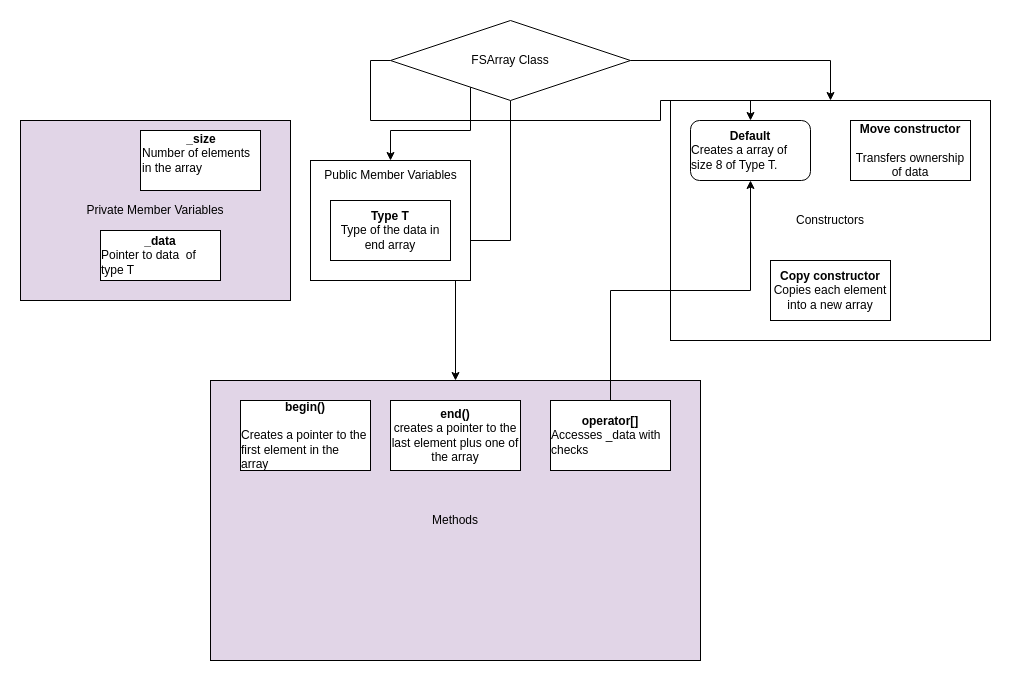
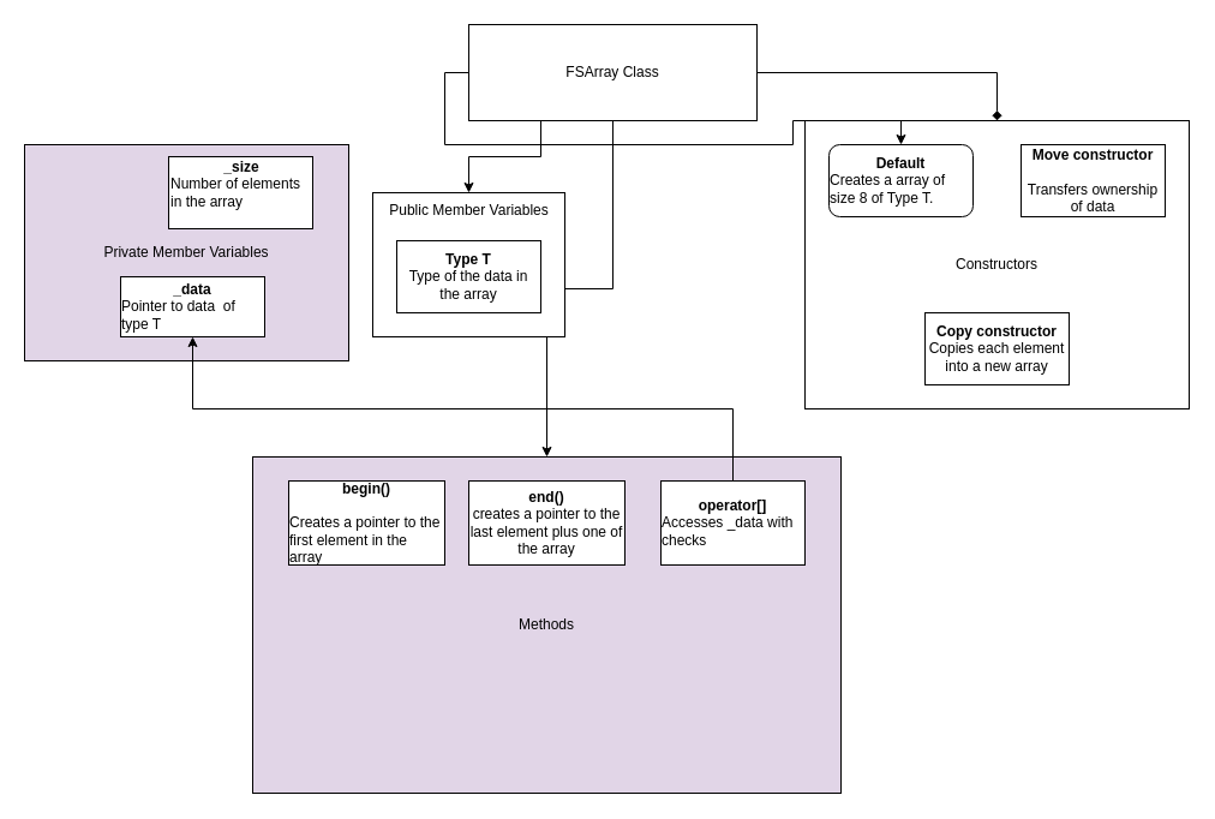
  <mxCell id="0" />
  <mxCell id="1" parent="0" />
  <mxCell id="2" value="Constructors" style="rounded=0;whiteSpace=wrap;html=1;" vertex="1" parent="1"><mxGeometry x="670" y="100" width="320" height="240" as="geometry" /></mxCell>
- <mxCell id="3" style="edgeStyle=orthogonalEdgeStyle;rounded=0;orthogonalLoop=1;jettySize=auto;html=1;exitX=1;exitY=0.5;exitDx=0;exitDy=0;entryX=0.5;entryY=0;entryDx=0;entryDy=0;" edge="1" parent="1" source="7" target="2"><mxGeometry relative="1" as="geometry"><mxPoint x="830" y="60" as="targetPoint" /></mxGeometry></mxCell>
+ <mxCell id="3" style="edgeStyle=orthogonalEdgeStyle;rounded=0;orthogonalLoop=1;jettySize=auto;html=1;exitX=1;exitY=0.5;exitDx=0;exitDy=0;entryX=0.5;entryY=0;entryDx=0;entryDy=0;endArrow=diamond;" edge="1" parent="1" source="7" target="2"><mxGeometry relative="1" as="geometry"><mxPoint x="830" y="60" as="targetPoint" /></mxGeometry></mxCell>
  <mxCell id="4" style="edgeStyle=orthogonalEdgeStyle;rounded=0;orthogonalLoop=1;jettySize=auto;html=1;exitX=0;exitY=0.5;exitDx=0;exitDy=0;" edge="1" parent="1" source="7" target="11"><mxGeometry relative="1" as="geometry" /></mxCell>
  <mxCell id="5" style="edgeStyle=orthogonalEdgeStyle;rounded=0;orthogonalLoop=1;jettySize=auto;html=1;exitX=0.5;exitY=1;exitDx=0;exitDy=0;" edge="1" parent="1" source="7" target="14"><mxGeometry relative="1" as="geometry"><mxPoint x="540" y="380" as="targetPoint" /></mxGeometry></mxCell>
  <mxCell id="6" style="edgeStyle=orthogonalEdgeStyle;rounded=0;orthogonalLoop=1;jettySize=auto;html=1;exitX=0.25;exitY=1;exitDx=0;exitDy=0;" edge="1" parent="1" source="7" target="15"><mxGeometry relative="1" as="geometry"><mxPoint x="400" y="170" as="targetPoint" /></mxGeometry></mxCell>
- <mxCell id="7" value="&lt;div&gt;FSArray Class&lt;/div&gt;" style="rhombus;whiteSpace=wrap;html=1;fontSize=12;glass=0;strokeWidth=1;shadow=0;arcSize=0;" parent="1" vertex="1"><mxGeometry x="390" y="20" width="240" height="80" as="geometry" /></mxCell>
+ <mxCell id="7" value="&lt;div&gt;FSArray Class&lt;/div&gt;" style="rounded=1;whiteSpace=wrap;html=1;fontSize=12;glass=0;strokeWidth=1;shadow=0;arcSize=0;" parent="1" vertex="1"><mxGeometry x="390" y="20" width="240" height="80" as="geometry" /></mxCell>
  <mxCell id="8" value="Private Member Variables" style="rounded=0;whiteSpace=wrap;html=1;fillColor=#e1d5e7;" vertex="1" parent="1"><mxGeometry x="20" y="120" width="270" height="180" as="geometry" /></mxCell>
  <mxCell id="9" value="&lt;div&gt;&lt;b&gt;_data&lt;/b&gt;&lt;/div&gt;&lt;div align=&quot;left&quot;&gt;Pointer to data&amp;nbsp; of type T&lt;br&gt;&lt;/div&gt;" style="rounded=0;whiteSpace=wrap;html=1;" vertex="1" parent="1"><mxGeometry x="100" y="230" width="120" height="50" as="geometry" /></mxCell>
  <mxCell id="10" value="&lt;div&gt;&lt;b&gt;Copy constructor&lt;br&gt;&lt;/b&gt;&lt;/div&gt;&lt;div&gt;Copies each element into a new array&lt;br&gt;&lt;/div&gt;" style="rounded=0;whiteSpace=wrap;html=1;" vertex="1" parent="1"><mxGeometry x="770" y="260" width="120" height="60" as="geometry" /></mxCell>
  <mxCell id="11" value="&lt;div&gt;Default&lt;/div&gt;&lt;div align=&quot;left&quot;&gt;&lt;span style=&quot;font-weight: normal;&quot;&gt;Creates a array of size 8 of Type T.&lt;/span&gt;&lt;br&gt;&lt;/div&gt;" style="whiteSpace=wrap;html=1;fontStyle=1;rounded=1;" vertex="1" parent="1"><mxGeometry x="690" y="120" width="120" height="60" as="geometry" /></mxCell>
  <mxCell id="12" value="&lt;div&gt;&lt;b&gt;Move constructor&lt;/b&gt;&lt;/div&gt;&lt;div&gt;&lt;b&gt;&lt;br&gt;&lt;/b&gt;&lt;/div&gt;Transfers ownership of data" style="rounded=0;whiteSpace=wrap;html=1;" vertex="1" parent="1"><mxGeometry x="850" y="120" width="120" height="60" as="geometry" /></mxCell>
  <mxCell id="13" value="&lt;div align=&quot;center&quot;&gt;&lt;b&gt;_size&lt;/b&gt;&lt;/div&gt;&lt;div&gt;Number of elements in the array&lt;br&gt;&lt;/div&gt;&lt;div&gt;&lt;br&gt;&lt;/div&gt;" style="rounded=0;whiteSpace=wrap;html=1;align=left;" vertex="1" parent="1"><mxGeometry x="140" y="130" width="120" height="60" as="geometry" /></mxCell>
  <mxCell id="14" value="Methods" style="rounded=0;whiteSpace=wrap;html=1;fillColor=#e1d5e7;" vertex="1" parent="1"><mxGeometry x="210" y="380" width="490" height="280" as="geometry" /></mxCell>
  <mxCell id="15" value="&lt;p style=&quot;line-height: 150%;&quot;&gt;&lt;br&gt;&lt;/p&gt;" style="rounded=0;whiteSpace=wrap;html=1;" vertex="1" parent="1"><mxGeometry y="160" width="160" height="120" as="geometry" x="310" /></mxCell>
  <mxCell id="16" value="Public Member Variables" style="text;html=1;align=center;verticalAlign=middle;resizable=0;points=[];autosize=1;strokeColor=none;fillColor=none;" vertex="1" parent="1"><mxGeometry y="160" width="160" height="30" as="geometry" x="310" /></mxCell>
- <mxCell id="17" value="&lt;div&gt;&lt;b&gt;Type T&lt;/b&gt;&lt;/div&gt;&lt;div&gt;Type of the data in end array&lt;br&gt;&lt;/div&gt;" style="rounded=0;whiteSpace=wrap;html=1;" vertex="1" parent="1"><mxGeometry x="330" y="200" width="120" height="60" as="geometry" /></mxCell>
+ <mxCell id="17" value="&lt;div&gt;&lt;b&gt;Type T&lt;/b&gt;&lt;/div&gt;&lt;div&gt;Type of the data in the array&lt;br&gt;&lt;/div&gt;" style="rounded=0;whiteSpace=wrap;html=1;" vertex="1" parent="1"><mxGeometry x="330" y="200" width="120" height="60" as="geometry" /></mxCell>
  <mxCell id="18" value="&lt;div&gt;&lt;b&gt;begin()&lt;/b&gt;&lt;/div&gt;&lt;div&gt;&lt;br&gt;&lt;/div&gt;&lt;div align=&quot;left&quot;&gt;Creates a pointer to the first element in the array&lt;br&gt;&lt;/div&gt;" style="rounded=0;whiteSpace=wrap;html=1;" vertex="1" parent="1"><mxGeometry x="240" y="400" width="130" height="70" as="geometry" /></mxCell>
  <mxCell id="19" value="&lt;div&gt;&lt;b&gt;end()&lt;/b&gt;&lt;/div&gt;&lt;div&gt;creates a pointer to the last element plus one of the array&lt;br&gt;&lt;/div&gt;" style="rounded=0;whiteSpace=wrap;html=1;" vertex="1" parent="1"><mxGeometry x="390" y="400" width="130" height="70" as="geometry" /></mxCell>
- <mxCell id="20" style="edgeStyle=orthogonalEdgeStyle;rounded=0;orthogonalLoop=1;jettySize=auto;html=1;exitX=0.5;exitY=0;exitDx=0;exitDy=0;" edge="1" parent="1" source="21" target="11"><mxGeometry relative="1" as="geometry" /></mxCell>
+ <mxCell id="20" style="edgeStyle=orthogonalEdgeStyle;rounded=0;orthogonalLoop=1;jettySize=auto;html=1;exitX=0.5;exitY=0;exitDx=0;exitDy=0;entryX=0.5;entryY=1;entryDx=0;entryDy=0;" edge="1" parent="1" source="21" target="9"><mxGeometry relative="1" as="geometry" /></mxCell>
  <mxCell id="21" value="&lt;div&gt;&lt;b&gt;operator[]&lt;/b&gt;&lt;/div&gt;&lt;div align=&quot;left&quot;&gt;Accesses _data with checks&lt;br&gt;&lt;/div&gt;" style="rounded=0;whiteSpace=wrap;html=1;" vertex="1" parent="1"><mxGeometry x="550" y="400" width="120" height="70" as="geometry" /></mxCell>
